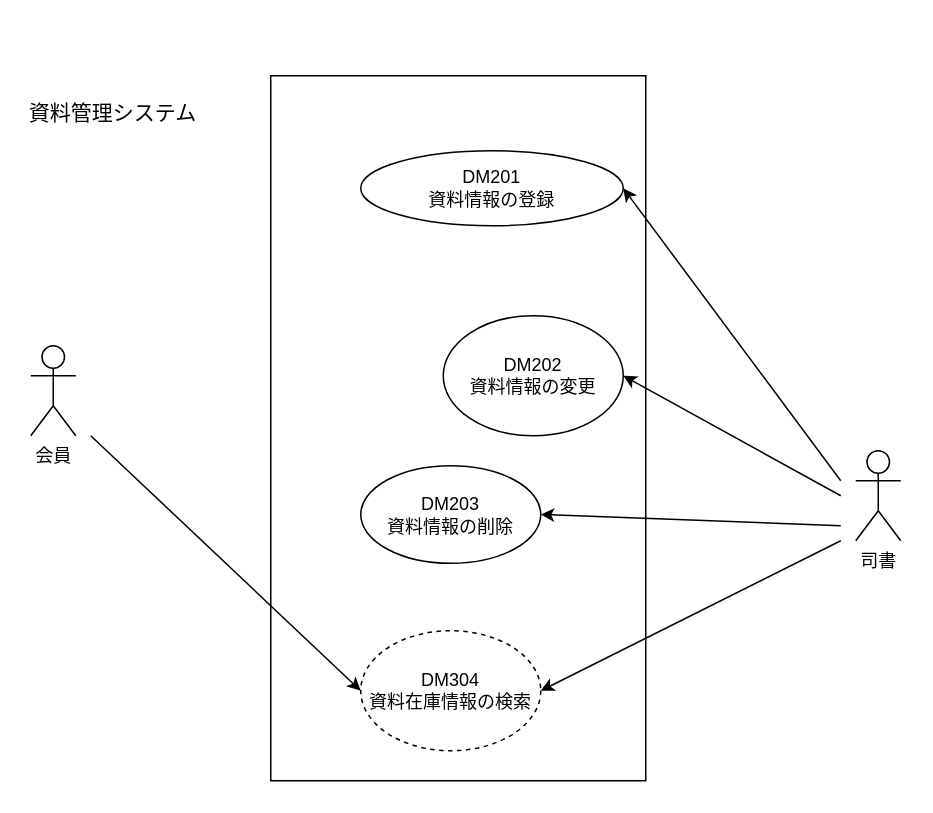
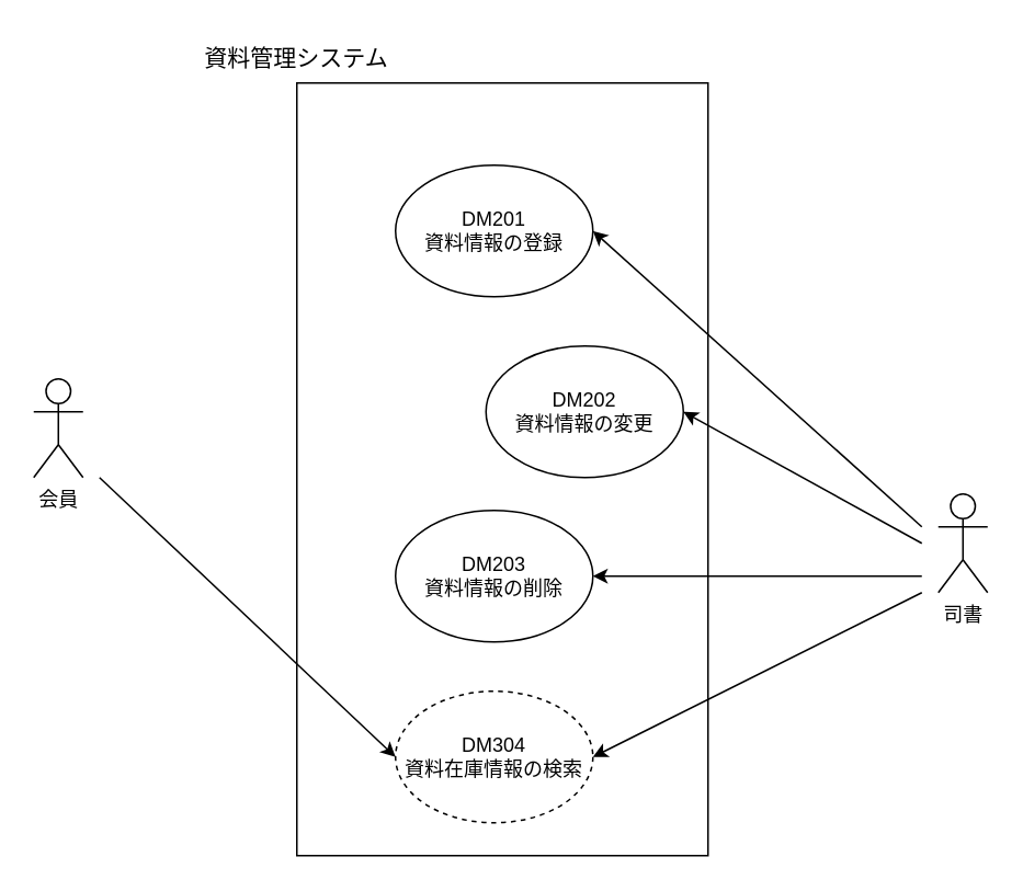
  <mxCell id="0" />
  <mxCell id="1" parent="0" />
  <mxCell id="2" value="" style="rounded=0;whiteSpace=wrap;html=1;align=left;" vertex="1" parent="1"><mxGeometry x="180" y="50" width="250" height="470" as="geometry" /></mxCell>
  <mxCell id="3" value="会員" style="shape=umlActor;verticalLabelPosition=bottom;verticalAlign=top;html=1;outlineConnect=0;" vertex="1" parent="1"><mxGeometry x="20" y="230" width="30" height="60" as="geometry" /></mxCell>
  <mxCell id="4" value="司書" style="shape=umlActor;verticalLabelPosition=bottom;verticalAlign=top;html=1;outlineConnect=0;" vertex="1" parent="1"><mxGeometry x="570" y="300" width="30" height="60" as="geometry" /></mxCell>
- <mxCell id="5" value="DM201&lt;br&gt;資料情報の登録" style="ellipse;whiteSpace=wrap;html=1;" vertex="1" parent="1"><mxGeometry x="240" y="100" width="175" height="50" as="geometry" /></mxCell>
+ <mxCell id="5" value="DM201&lt;br&gt;資料情報の登録" style="ellipse;whiteSpace=wrap;html=1;" vertex="1" parent="1"><mxGeometry x="240" y="100" width="120" height="80" as="geometry" /></mxCell>
  <mxCell id="6" value="DM202&lt;br&gt;資料情報の変更" style="ellipse;whiteSpace=wrap;html=1;" vertex="1" parent="1"><mxGeometry x="295" y="210" width="120" height="80" as="geometry" /></mxCell>
- <mxCell id="7" value="DM203&lt;br&gt;資料情報の削除" style="ellipse;whiteSpace=wrap;html=1;" vertex="1" parent="1"><mxGeometry x="240" y="310" width="120" height="65" as="geometry" /></mxCell>
+ <mxCell id="7" value="DM203&lt;br&gt;資料情報の削除" style="ellipse;whiteSpace=wrap;html=1;" vertex="1" parent="1"><mxGeometry x="240" y="310" width="120" height="80" as="geometry" /></mxCell>
  <mxCell id="8" value="DM304&lt;br&gt;資料在庫情報の検索" style="ellipse;whiteSpace=wrap;html=1;dashed=1;" vertex="1" parent="1"><mxGeometry x="240" y="420" width="120" height="80" as="geometry" /></mxCell>
- <mxCell id="9" value="資料管理システム" style="text;html=1;strokeColor=none;fillColor=none;align=center;verticalAlign=middle;whiteSpace=wrap;rounded=0;strokeWidth=3;fontSize=14;" vertex="1" parent="1"><mxGeometry x="15" y="60" width="120" height="30" as="geometry" /></mxCell>
+ <mxCell id="9" value="資料管理システム" style="text;html=1;strokeColor=none;fillColor=none;align=center;verticalAlign=middle;whiteSpace=wrap;rounded=0;strokeWidth=3;fontSize=14;" vertex="1" parent="1"><mxGeometry x="120" y="20" width="120" height="30" as="geometry" /></mxCell>
  <mxCell id="10" value="" style="endArrow=classic;html=1;rounded=0;fontSize=14;entryX=0;entryY=0.5;entryDx=0;entryDy=0;" edge="1" parent="1" target="8"><mxGeometry width="50" height="50" relative="1" as="geometry"><mxPoint x="60" y="290" as="sourcePoint" /><mxPoint x="320" y="330" as="targetPoint" /></mxGeometry></mxCell>
  <mxCell id="11" value="" style="endArrow=classic;html=1;rounded=0;fontSize=14;entryX=1;entryY=0.5;entryDx=0;entryDy=0;" edge="1" parent="1" target="8"><mxGeometry width="50" height="50" relative="1" as="geometry"><mxPoint x="560" y="360" as="sourcePoint" /><mxPoint x="320" y="330" as="targetPoint" /></mxGeometry></mxCell>
  <mxCell id="12" value="" style="endArrow=classic;html=1;rounded=0;fontSize=14;entryX=1;entryY=0.5;entryDx=0;entryDy=0;" edge="1" parent="1" target="7"><mxGeometry width="50" height="50" relative="1" as="geometry"><mxPoint x="560" y="350" as="sourcePoint" /><mxPoint x="320" y="330" as="targetPoint" /></mxGeometry></mxCell>
  <mxCell id="13" value="" style="endArrow=classic;html=1;rounded=0;fontSize=14;entryX=1;entryY=0.5;entryDx=0;entryDy=0;" edge="1" parent="1" target="6"><mxGeometry width="50" height="50" relative="1" as="geometry"><mxPoint x="560" y="330" as="sourcePoint" /><mxPoint x="320" y="330" as="targetPoint" /></mxGeometry></mxCell>
  <mxCell id="14" value="" style="endArrow=classic;html=1;rounded=0;fontSize=14;entryX=1;entryY=0.5;entryDx=0;entryDy=0;" edge="1" parent="1" target="5"><mxGeometry width="50" height="50" relative="1" as="geometry"><mxPoint x="560" y="320" as="sourcePoint" /><mxPoint x="320" y="330" as="targetPoint" /></mxGeometry></mxCell>
